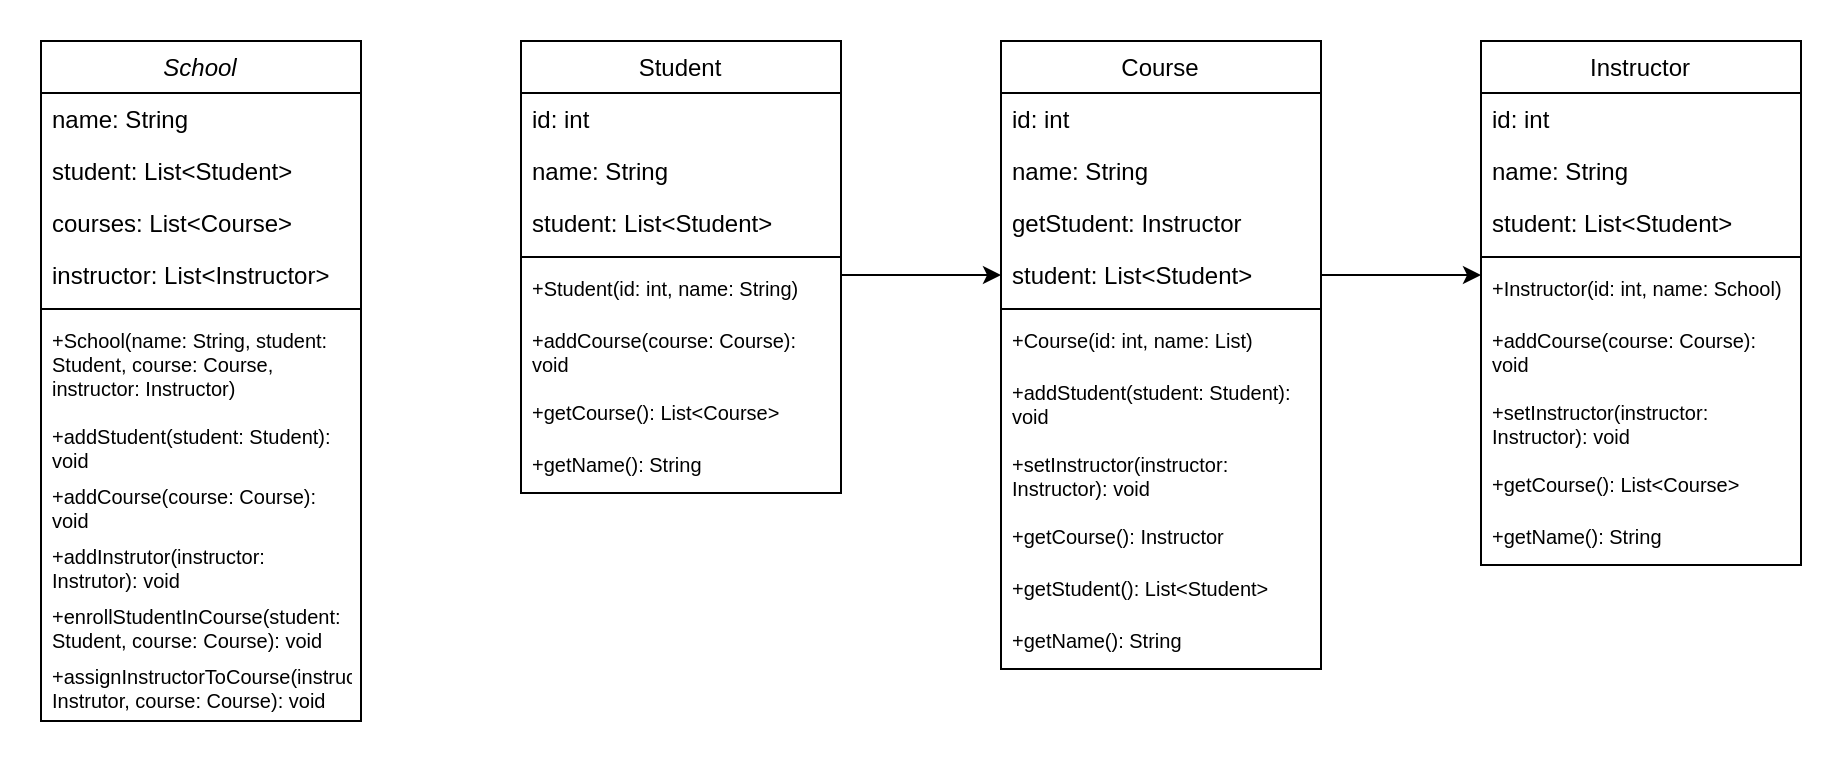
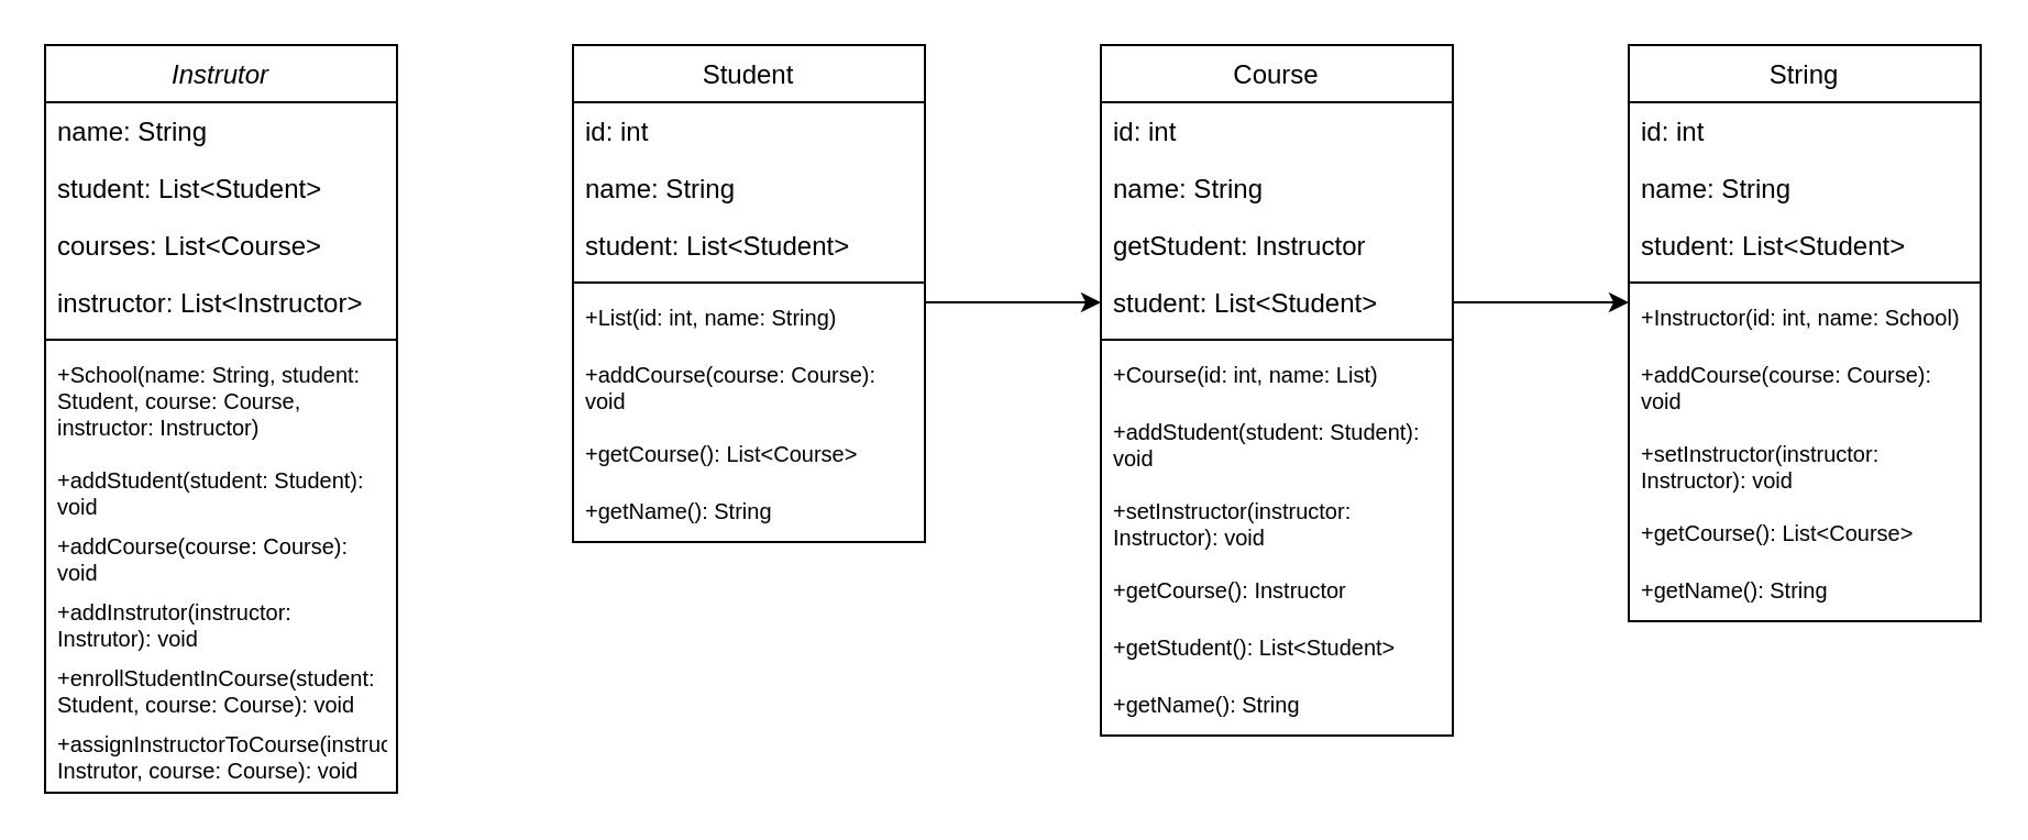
  <mxCell id="0" />
  <mxCell id="1" parent="0" />
- <mxCell id="2" value="School" style="swimlane;fontStyle=2;align=center;verticalAlign=top;childLayout=stackLayout;horizontal=1;startSize=26;horizontalStack=0;resizeParent=1;resizeLast=0;collapsible=1;marginBottom=0;rounded=0;shadow=0;strokeWidth=1;" parent="1" vertex="1"><mxGeometry x="20" y="20" width="160" height="340" as="geometry"><mxRectangle x="230" y="140" width="160" height="26" as="alternateBounds" /></mxGeometry></mxCell>
+ <mxCell id="2" value="Instrutor" style="swimlane;fontStyle=2;align=center;verticalAlign=top;childLayout=stackLayout;horizontal=1;startSize=26;horizontalStack=0;resizeParent=1;resizeLast=0;collapsible=1;marginBottom=0;rounded=0;shadow=0;strokeWidth=1;" parent="1" vertex="1"><mxGeometry x="20" y="20" width="160" height="340" as="geometry"><mxRectangle x="230" y="140" width="160" height="26" as="alternateBounds" /></mxGeometry></mxCell>
  <mxCell id="3" value="name: String" style="text;align=left;verticalAlign=top;spacingLeft=4;spacingRight=4;overflow=hidden;rotatable=0;points=[[0,0.5],[1,0.5]];portConstraint=eastwest;" parent="2" vertex="1"><mxGeometry y="26" width="160" height="26" as="geometry" /></mxCell>
  <mxCell id="4" value="student: List&lt;Student&gt;" style="text;align=left;verticalAlign=top;spacingLeft=4;spacingRight=4;overflow=hidden;rotatable=0;points=[[0,0.5],[1,0.5]];portConstraint=eastwest;rounded=0;shadow=0;html=0;" parent="2" vertex="1"><mxGeometry y="52" width="160" height="26" as="geometry" /></mxCell>
  <mxCell id="5" value="courses: List&lt;Course&gt;" style="text;align=left;verticalAlign=top;spacingLeft=4;spacingRight=4;overflow=hidden;rotatable=0;points=[[0,0.5],[1,0.5]];portConstraint=eastwest;rounded=0;shadow=0;html=0;" parent="2" vertex="1"><mxGeometry y="78" width="160" height="26" as="geometry" /></mxCell>
  <mxCell id="6" value="instructor: List&lt;Instructor&gt;" style="text;align=left;verticalAlign=top;spacingLeft=4;spacingRight=4;overflow=hidden;rotatable=0;points=[[0,0.5],[1,0.5]];portConstraint=eastwest;" parent="2" vertex="1"><mxGeometry y="104" width="160" height="26" as="geometry" /></mxCell>
  <mxCell id="7" value="" style="line;html=1;strokeWidth=1;align=left;verticalAlign=middle;spacingTop=-1;spacingLeft=3;spacingRight=3;rotatable=0;labelPosition=right;points=[];portConstraint=eastwest;" parent="2" vertex="1"><mxGeometry y="130" width="160" height="8" as="geometry" /></mxCell>
  <mxCell id="8" value="+School(name: String, student: Student, course: Course, instructor: Instructor)" style="text;align=left;verticalAlign=top;spacingLeft=4;spacingRight=4;overflow=hidden;rotatable=0;points=[[0,0.5],[1,0.5]];portConstraint=eastwest;rounded=0;shadow=0;html=0;whiteSpace=wrap;fontSize=10;" vertex="1" parent="2"><mxGeometry y="138" width="160" height="48" as="geometry" /></mxCell>
  <mxCell id="9" value="+addStudent(student: Student): void" style="text;align=left;verticalAlign=top;spacingLeft=4;spacingRight=4;overflow=hidden;rotatable=0;points=[[0,0.5],[1,0.5]];portConstraint=eastwest;rounded=0;shadow=0;html=0;whiteSpace=wrap;fontSize=10;" vertex="1" parent="2"><mxGeometry y="186" width="160" height="30" as="geometry" /></mxCell>
  <mxCell id="10" value="+addCourse(course: Course): void" style="text;align=left;verticalAlign=top;spacingLeft=4;spacingRight=4;overflow=hidden;rotatable=0;points=[[0,0.5],[1,0.5]];portConstraint=eastwest;rounded=0;shadow=0;html=0;whiteSpace=wrap;fontSize=10;" vertex="1" parent="2"><mxGeometry y="216" width="160" height="30" as="geometry" /></mxCell>
  <mxCell id="11" value="+addInstrutor(instructor: Instrutor): void" style="text;align=left;verticalAlign=top;spacingLeft=4;spacingRight=4;overflow=hidden;rotatable=0;points=[[0,0.5],[1,0.5]];portConstraint=eastwest;rounded=0;shadow=0;html=0;whiteSpace=wrap;fontSize=10;" vertex="1" parent="2"><mxGeometry y="246" width="160" height="30" as="geometry" /></mxCell>
  <mxCell id="12" value="+enrollStudentInCourse(student: Student, course: Course): void" style="text;align=left;verticalAlign=top;spacingLeft=4;spacingRight=4;overflow=hidden;rotatable=0;points=[[0,0.5],[1,0.5]];portConstraint=eastwest;rounded=0;shadow=0;html=0;whiteSpace=wrap;fontSize=10;" vertex="1" parent="2"><mxGeometry y="276" width="160" height="30" as="geometry" /></mxCell>
  <mxCell id="13" value="+assignInstructorToCourse(instructor: Instrutor, course: Course): void" style="text;align=left;verticalAlign=top;spacingLeft=4;spacingRight=4;overflow=hidden;rotatable=0;points=[[0,0.5],[1,0.5]];portConstraint=eastwest;rounded=0;shadow=0;html=0;whiteSpace=wrap;fontSize=10;" vertex="1" parent="2"><mxGeometry y="306" width="160" height="34" as="geometry" /></mxCell>
  <mxCell id="14" value="Student" style="swimlane;fontStyle=0;align=center;verticalAlign=top;childLayout=stackLayout;horizontal=1;startSize=26;horizontalStack=0;resizeParent=1;resizeLast=0;collapsible=1;marginBottom=0;rounded=0;shadow=0;strokeWidth=1;" parent="1" vertex="1"><mxGeometry x="260" y="20" width="160" height="226" as="geometry"><mxRectangle x="550" y="140" width="160" height="26" as="alternateBounds" /></mxGeometry></mxCell>
  <mxCell id="15" value="id: int" style="text;align=left;verticalAlign=top;spacingLeft=4;spacingRight=4;overflow=hidden;rotatable=0;points=[[0,0.5],[1,0.5]];portConstraint=eastwest;" parent="14" vertex="1"><mxGeometry y="26" width="160" height="26" as="geometry" /></mxCell>
  <mxCell id="16" value="name: String" style="text;align=left;verticalAlign=top;spacingLeft=4;spacingRight=4;overflow=hidden;rotatable=0;points=[[0,0.5],[1,0.5]];portConstraint=eastwest;rounded=0;shadow=0;html=0;" parent="14" vertex="1"><mxGeometry y="52" width="160" height="26" as="geometry" /></mxCell>
  <mxCell id="17" value="student: List&lt;Student&gt;" style="text;align=left;verticalAlign=top;spacingLeft=4;spacingRight=4;overflow=hidden;rotatable=0;points=[[0,0.5],[1,0.5]];portConstraint=eastwest;rounded=0;shadow=0;html=0;" parent="14" vertex="1"><mxGeometry y="78" width="160" height="26" as="geometry" /></mxCell>
  <mxCell id="18" value="" style="line;html=1;strokeWidth=1;align=left;verticalAlign=middle;spacingTop=-1;spacingLeft=3;spacingRight=3;rotatable=0;labelPosition=right;points=[];portConstraint=eastwest;" parent="14" vertex="1"><mxGeometry y="104" width="160" height="8" as="geometry" /></mxCell>
- <mxCell id="19" value="+Student(id: int, name: String)" style="text;align=left;verticalAlign=top;spacingLeft=4;spacingRight=4;overflow=hidden;rotatable=0;points=[[0,0.5],[1,0.5]];portConstraint=eastwest;whiteSpace=wrap;fontSize=10;" parent="14" vertex="1"><mxGeometry y="112" width="160" height="26" as="geometry" /></mxCell>
+ <mxCell id="19" value="+List(id: int, name: String)" style="text;align=left;verticalAlign=top;spacingLeft=4;spacingRight=4;overflow=hidden;rotatable=0;points=[[0,0.5],[1,0.5]];portConstraint=eastwest;whiteSpace=wrap;fontSize=10;" parent="14" vertex="1"><mxGeometry y="112" width="160" height="26" as="geometry" /></mxCell>
  <mxCell id="20" value="+addCourse(course: Course): void" style="text;align=left;verticalAlign=top;spacingLeft=4;spacingRight=4;overflow=hidden;rotatable=0;points=[[0,0.5],[1,0.5]];portConstraint=eastwest;whiteSpace=wrap;fontSize=10;" vertex="1" parent="14"><mxGeometry y="138" width="160" height="36" as="geometry" /></mxCell>
  <mxCell id="21" value="+getCourse(): List&lt;Course&gt;" style="text;align=left;verticalAlign=top;spacingLeft=4;spacingRight=4;overflow=hidden;rotatable=0;points=[[0,0.5],[1,0.5]];portConstraint=eastwest;whiteSpace=wrap;fontSize=10;" vertex="1" parent="14"><mxGeometry y="174" width="160" height="26" as="geometry" /></mxCell>
  <mxCell id="22" value="+getName(): String" style="text;align=left;verticalAlign=top;spacingLeft=4;spacingRight=4;overflow=hidden;rotatable=0;points=[[0,0.5],[1,0.5]];portConstraint=eastwest;whiteSpace=wrap;fontSize=10;" vertex="1" parent="14"><mxGeometry y="200" width="160" height="26" as="geometry" /></mxCell>
  <mxCell id="23" value="Course" style="swimlane;fontStyle=0;align=center;verticalAlign=top;childLayout=stackLayout;horizontal=1;startSize=26;horizontalStack=0;resizeParent=1;resizeLast=0;collapsible=1;marginBottom=0;rounded=0;shadow=0;strokeWidth=1;" vertex="1" parent="1"><mxGeometry x="500" y="20" width="160" height="314" as="geometry"><mxRectangle x="550" y="140" width="160" height="26" as="alternateBounds" /></mxGeometry></mxCell>
  <mxCell id="24" value="id: int" style="text;align=left;verticalAlign=top;spacingLeft=4;spacingRight=4;overflow=hidden;rotatable=0;points=[[0,0.5],[1,0.5]];portConstraint=eastwest;" vertex="1" parent="23"><mxGeometry y="26" width="160" height="26" as="geometry" /></mxCell>
  <mxCell id="25" value="name: String" style="text;align=left;verticalAlign=top;spacingLeft=4;spacingRight=4;overflow=hidden;rotatable=0;points=[[0,0.5],[1,0.5]];portConstraint=eastwest;rounded=0;shadow=0;html=0;" vertex="1" parent="23"><mxGeometry y="52" width="160" height="26" as="geometry" /></mxCell>
  <mxCell id="26" value="getStudent: Instructor" style="text;align=left;verticalAlign=top;spacingLeft=4;spacingRight=4;overflow=hidden;rotatable=0;points=[[0,0.5],[1,0.5]];portConstraint=eastwest;rounded=0;shadow=0;html=0;" vertex="1" parent="23"><mxGeometry y="78" width="160" height="26" as="geometry" /></mxCell>
  <mxCell id="27" value="student: List&lt;Student&gt;" style="text;align=left;verticalAlign=top;spacingLeft=4;spacingRight=4;overflow=hidden;rotatable=0;points=[[0,0.5],[1,0.5]];portConstraint=eastwest;rounded=0;shadow=0;html=0;" vertex="1" parent="23"><mxGeometry y="104" width="160" height="26" as="geometry" /></mxCell>
  <mxCell id="28" value="" style="line;html=1;strokeWidth=1;align=left;verticalAlign=middle;spacingTop=-1;spacingLeft=3;spacingRight=3;rotatable=0;labelPosition=right;points=[];portConstraint=eastwest;" vertex="1" parent="23"><mxGeometry y="130" width="160" height="8" as="geometry" /></mxCell>
  <mxCell id="29" value="+Course(id: int, name: List)" style="text;align=left;verticalAlign=top;spacingLeft=4;spacingRight=4;overflow=hidden;rotatable=0;points=[[0,0.5],[1,0.5]];portConstraint=eastwest;whiteSpace=wrap;fontSize=10;" vertex="1" parent="23"><mxGeometry y="138" width="160" height="26" as="geometry" /></mxCell>
  <mxCell id="30" value="+addStudent(student: Student): void" style="text;align=left;verticalAlign=top;spacingLeft=4;spacingRight=4;overflow=hidden;rotatable=0;points=[[0,0.5],[1,0.5]];portConstraint=eastwest;whiteSpace=wrap;fontSize=10;" vertex="1" parent="23"><mxGeometry y="164" width="160" height="36" as="geometry" /></mxCell>
  <mxCell id="31" value="+setInstructor(instructor: Instructor): void" style="text;align=left;verticalAlign=top;spacingLeft=4;spacingRight=4;overflow=hidden;rotatable=0;points=[[0,0.5],[1,0.5]];portConstraint=eastwest;whiteSpace=wrap;fontSize=10;" vertex="1" parent="23"><mxGeometry y="200" width="160" height="36" as="geometry" /></mxCell>
  <mxCell id="32" value="+getCourse(): Instructor" style="text;align=left;verticalAlign=top;spacingLeft=4;spacingRight=4;overflow=hidden;rotatable=0;points=[[0,0.5],[1,0.5]];portConstraint=eastwest;whiteSpace=wrap;fontSize=10;" vertex="1" parent="23"><mxGeometry y="236" width="160" height="26" as="geometry" /></mxCell>
  <mxCell id="33" value="+getStudent(): List&lt;Student&gt;" style="text;align=left;verticalAlign=top;spacingLeft=4;spacingRight=4;overflow=hidden;rotatable=0;points=[[0,0.5],[1,0.5]];portConstraint=eastwest;whiteSpace=wrap;fontSize=10;" vertex="1" parent="23"><mxGeometry y="262" width="160" height="26" as="geometry" /></mxCell>
  <mxCell id="34" value="+getName(): String" style="text;align=left;verticalAlign=top;spacingLeft=4;spacingRight=4;overflow=hidden;rotatable=0;points=[[0,0.5],[1,0.5]];portConstraint=eastwest;whiteSpace=wrap;fontSize=10;" vertex="1" parent="23"><mxGeometry y="288" width="160" height="26" as="geometry" /></mxCell>
  <mxCell id="35" style="edgeStyle=orthogonalEdgeStyle;rounded=0;orthogonalLoop=1;jettySize=auto;html=1;entryX=0;entryY=0.5;entryDx=0;entryDy=0;" edge="1" parent="1" target="27"><mxGeometry relative="1" as="geometry"><mxPoint x="420" y="137" as="sourcePoint" /><Array as="points"><mxPoint x="420" y="137" /></Array></mxGeometry></mxCell>
- <mxCell id="36" value="Instructor" style="swimlane;fontStyle=0;align=center;verticalAlign=top;childLayout=stackLayout;horizontal=1;startSize=26;horizontalStack=0;resizeParent=1;resizeLast=0;collapsible=1;marginBottom=0;rounded=0;shadow=0;strokeWidth=1;" vertex="1" parent="1"><mxGeometry x="740" y="20" width="160" height="262" as="geometry"><mxRectangle x="550" y="140" width="160" height="26" as="alternateBounds" /></mxGeometry></mxCell>
+ <mxCell id="36" value="String" style="swimlane;fontStyle=0;align=center;verticalAlign=top;childLayout=stackLayout;horizontal=1;startSize=26;horizontalStack=0;resizeParent=1;resizeLast=0;collapsible=1;marginBottom=0;rounded=0;shadow=0;strokeWidth=1;" vertex="1" parent="1"><mxGeometry x="740" y="20" width="160" height="262" as="geometry"><mxRectangle x="550" y="140" width="160" height="26" as="alternateBounds" /></mxGeometry></mxCell>
  <mxCell id="37" value="id: int" style="text;align=left;verticalAlign=top;spacingLeft=4;spacingRight=4;overflow=hidden;rotatable=0;points=[[0,0.5],[1,0.5]];portConstraint=eastwest;" vertex="1" parent="36"><mxGeometry y="26" width="160" height="26" as="geometry" /></mxCell>
  <mxCell id="38" value="name: String" style="text;align=left;verticalAlign=top;spacingLeft=4;spacingRight=4;overflow=hidden;rotatable=0;points=[[0,0.5],[1,0.5]];portConstraint=eastwest;rounded=0;shadow=0;html=0;" vertex="1" parent="36"><mxGeometry y="52" width="160" height="26" as="geometry" /></mxCell>
  <mxCell id="39" value="student: List&lt;Student&gt;" style="text;align=left;verticalAlign=top;spacingLeft=4;spacingRight=4;overflow=hidden;rotatable=0;points=[[0,0.5],[1,0.5]];portConstraint=eastwest;rounded=0;shadow=0;html=0;" vertex="1" parent="36"><mxGeometry y="78" width="160" height="26" as="geometry" /></mxCell>
  <mxCell id="40" value="" style="line;html=1;strokeWidth=1;align=left;verticalAlign=middle;spacingTop=-1;spacingLeft=3;spacingRight=3;rotatable=0;labelPosition=right;points=[];portConstraint=eastwest;" vertex="1" parent="36"><mxGeometry y="104" width="160" height="8" as="geometry" /></mxCell>
  <mxCell id="41" value="+Instructor(id: int, name: School)" style="text;align=left;verticalAlign=top;spacingLeft=4;spacingRight=4;overflow=hidden;rotatable=0;points=[[0,0.5],[1,0.5]];portConstraint=eastwest;whiteSpace=wrap;fontSize=10;" vertex="1" parent="36"><mxGeometry y="112" width="160" height="26" as="geometry" /></mxCell>
  <mxCell id="42" value="+addCourse(course: Course): void" style="text;align=left;verticalAlign=top;spacingLeft=4;spacingRight=4;overflow=hidden;rotatable=0;points=[[0,0.5],[1,0.5]];portConstraint=eastwest;whiteSpace=wrap;fontSize=10;" vertex="1" parent="36"><mxGeometry y="138" width="160" height="36" as="geometry" /></mxCell>
  <mxCell id="43" value="+setInstructor(instructor: Instructor): void" style="text;align=left;verticalAlign=top;spacingLeft=4;spacingRight=4;overflow=hidden;rotatable=0;points=[[0,0.5],[1,0.5]];portConstraint=eastwest;whiteSpace=wrap;fontSize=10;" vertex="1" parent="36"><mxGeometry y="174" width="160" height="36" as="geometry" /></mxCell>
  <mxCell id="44" value="+getCourse(): List&lt;Course&gt;" style="text;align=left;verticalAlign=top;spacingLeft=4;spacingRight=4;overflow=hidden;rotatable=0;points=[[0,0.5],[1,0.5]];portConstraint=eastwest;whiteSpace=wrap;fontSize=10;" vertex="1" parent="36"><mxGeometry y="210" width="160" height="26" as="geometry" /></mxCell>
  <mxCell id="45" value="+getName(): String" style="text;align=left;verticalAlign=top;spacingLeft=4;spacingRight=4;overflow=hidden;rotatable=0;points=[[0,0.5],[1,0.5]];portConstraint=eastwest;whiteSpace=wrap;fontSize=10;" vertex="1" parent="36"><mxGeometry y="236" width="160" height="26" as="geometry" /></mxCell>
  <mxCell id="46" style="edgeStyle=orthogonalEdgeStyle;rounded=0;orthogonalLoop=1;jettySize=auto;html=1;exitX=1;exitY=0.5;exitDx=0;exitDy=0;" edge="1" parent="1" source="27"><mxGeometry relative="1" as="geometry"><mxPoint x="740" y="137" as="targetPoint" /><Array as="points"><mxPoint x="740" y="137" /></Array></mxGeometry></mxCell>
